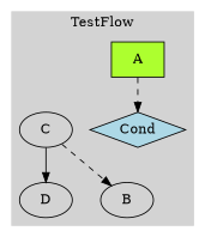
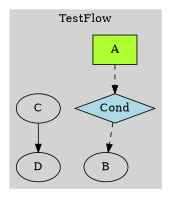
  digraph {
    compound=true
    rankdir=TB
    edge [style=dashed]
    A [fillcolor=greenyellow shape=box style=filled]
    Cond [fillcolor=lightblue shape=diamond style=filled]
    B
    C
    D
    subgraph cluster_1 {
      color=lightgrey
      label=TestFlow
      style=filled
      A
      Cond
      B
      C
      D
    }
    A -> Cond
-   C -> B
+   Cond -> B
    C -> D [style=""]
  }
